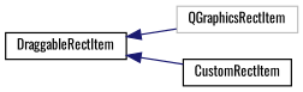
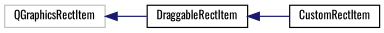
  digraph {
    fontname=Oswald
    rankdir=LR
    node [color=black fillcolor=white fontname=Oswald fontsize=10 shape=record style=filled]
    edge [color=midnightblue dir=back fontname=Oswald fontsize=10 labelfontname=Helvetica labelfontsize=10 style=solid]
    n1 [color=grey75 height=0.2 label=QGraphicsRectItem width=0.4]
    n2 [height=0.2 label=DraggableRectItem width=0.4]
    n3 [height=0.2 label=CustomRectItem width=0.4]
-   n2 -> n1
+   n1 -> n2
    n2 -> n3
  }
